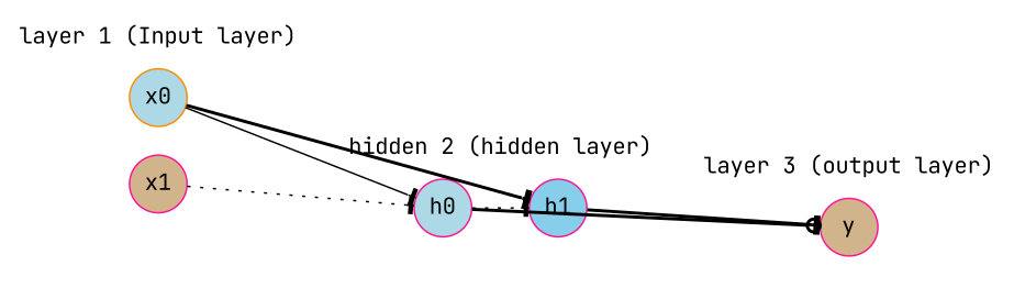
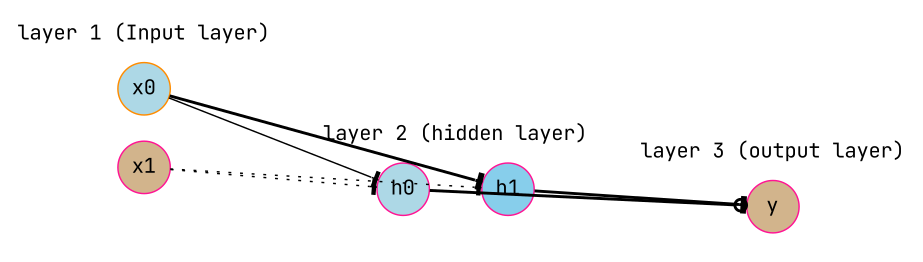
  digraph {
    fontname="JetBrains Mono"
    rankdir=LR
    splines=line
    node [color=deeppink fillcolor=lightblue fixedsize=true fontname="JetBrains Mono" shape=circle style="solid,filled"]
    edge [arrowhead=tee fontname="JetBrains Mono" style=bold]
    n1 [color=darkorange label=x0]
    n2 [fillcolor=tan label=x1]
    n3 [label=h0]
    n4 [fillcolor=skyblue label=h1]
    n5 [fillcolor=tan label=y]
    subgraph cluster_1 {
      color=white
      label="layer 1 (Input layer)"
      n1
      n2
    }
    subgraph cluster_2 {
      color=white
-     label="hidden 2 (hidden layer)"
+     label="layer 2 (hidden layer)"
      n3
      n4
    }
    subgraph cluster_3 {
      color=white
      label="layer 3 (output layer)"
      n5
    }
    n1 -> n3 [style=solid]
    n1 -> n4
    n2 -> n3 [style=dotted]
-   n3 -> n4 [style=dotted]
+   n2 -> n4 [style=dotted]
    n3 -> n5 [arrowhead=odot]
    n4 -> n5
  }
